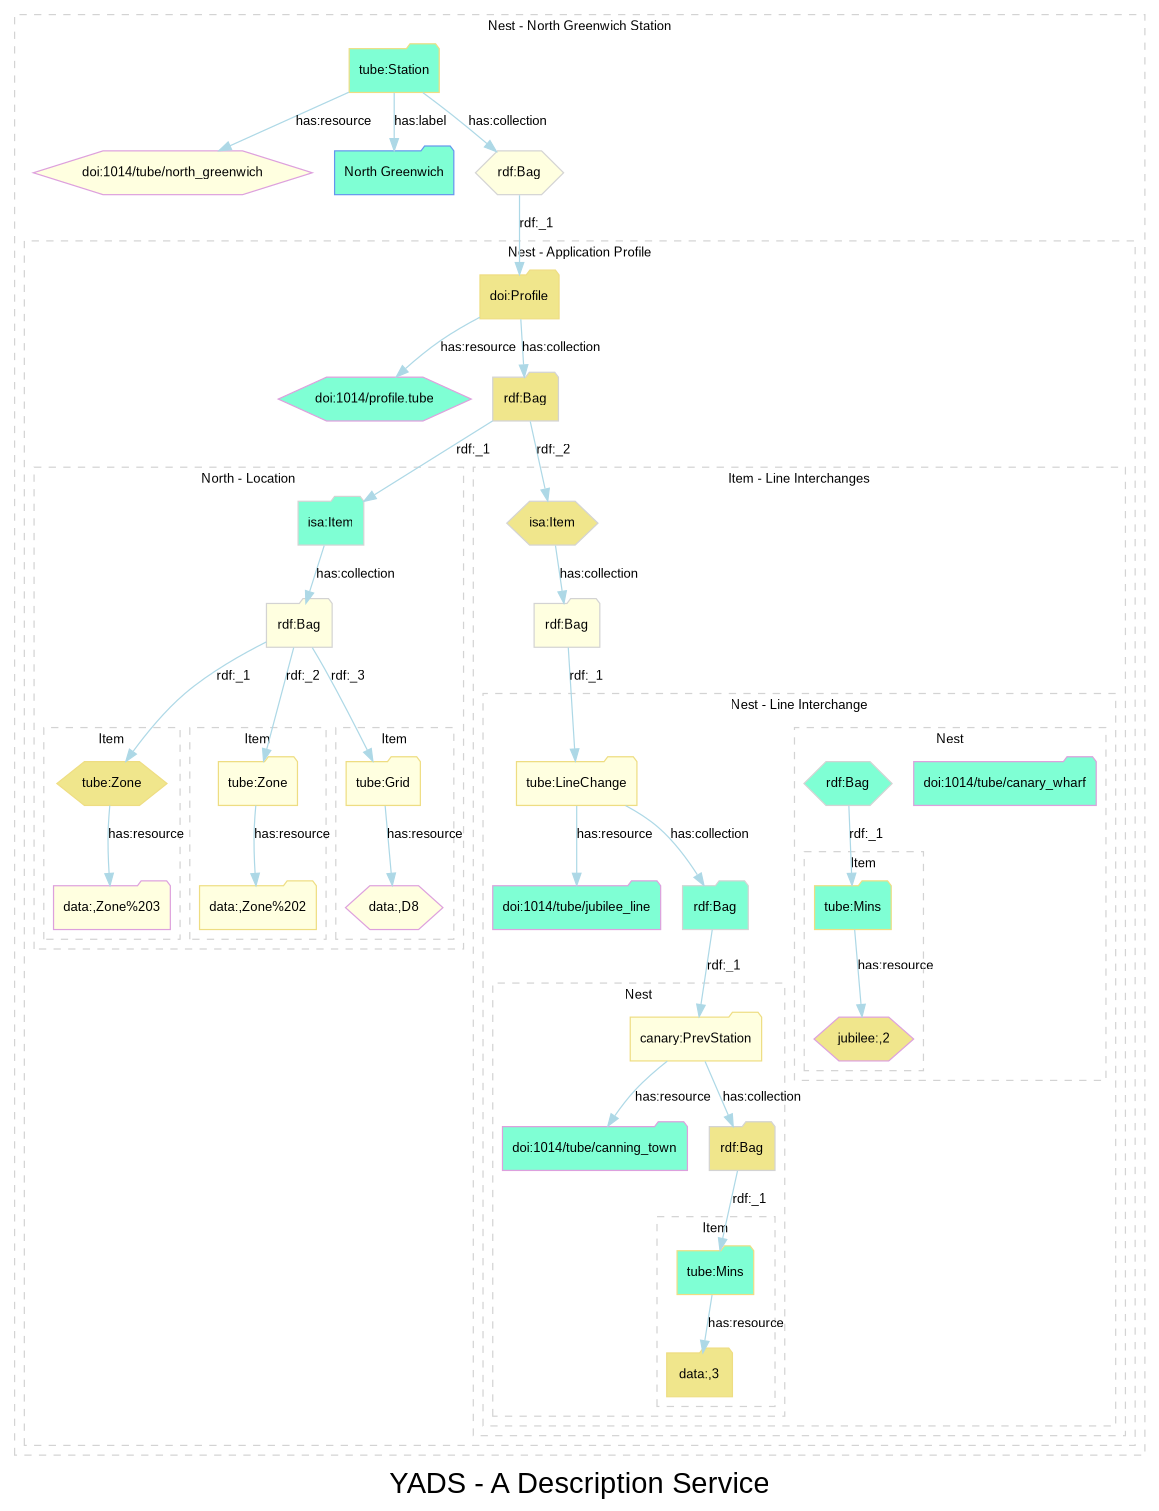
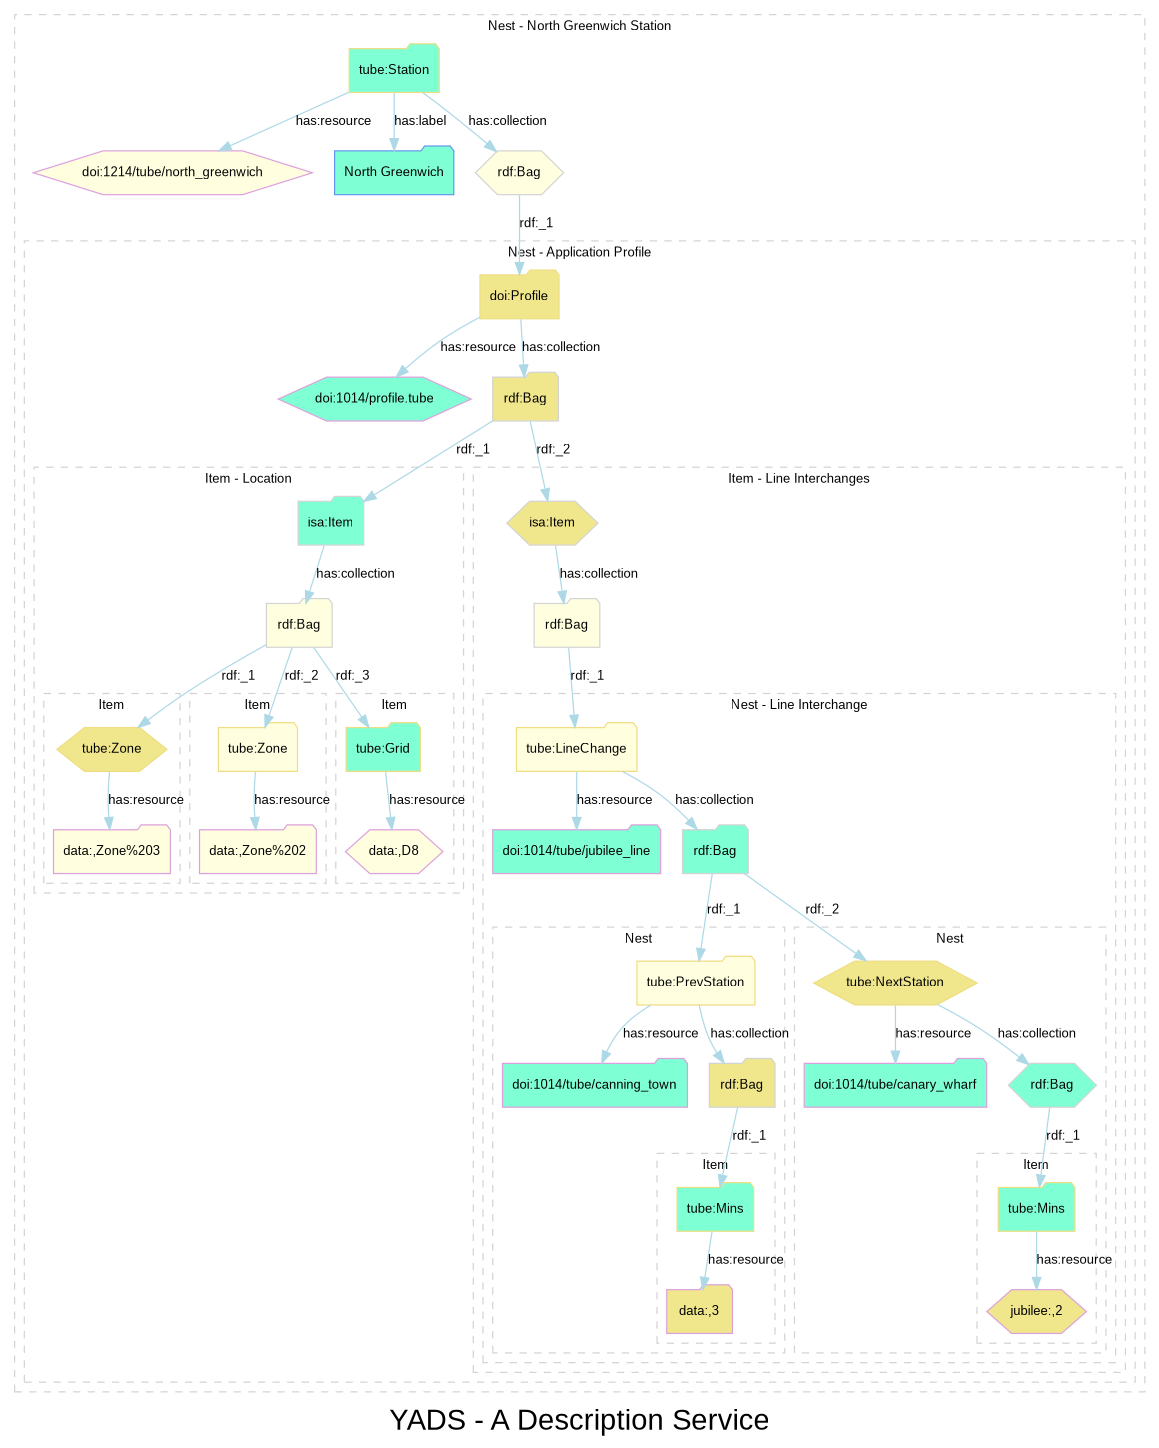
  digraph {
    fontname=arial
    fontsize=24
    label="YADS - A Description Service"
    rankdir=TB
    node [color=lightgoldenrod fillcolor=aquamarine fontcolor=black fontname=arial fontsize=11 shape=folder style=filled]
    edge [color=lightblue fontcolor=black fontname=arial fontsize=11 style=filled]
    n1 [fillcolor=khaki label="tube:Zone" shape=hexagon]
    "data:,Zone%203" [color=plum fillcolor=lightyellow]
    n3 [fillcolor=lightyellow label="tube:Zone"]
-   "data:,Zone%202" [fillcolor=lightyellow]
-   n5 [fillcolor=lightyellow label="tube:Grid"]
+   "data:,Zone%202" [color=plum fillcolor=lightyellow]
+   n5 [label="tube:Grid"]
    "data:,D8" [color=plum fillcolor=lightyellow shape=hexagon]
    n7 [color=lightgrey label="isa:Item"]
    n8 [color=lightgrey fillcolor=lightyellow label="rdf:Bag"]
    n9 [label="tube:Mins"]
-   "data:,3" [fillcolor=khaki]
-   n11 [fillcolor=lightyellow label="canary:PrevStation"]
+   "data:,3" [color=plum fillcolor=khaki]
+   n11 [fillcolor=lightyellow label="tube:PrevStation"]
    "doi:1014/tube/canning_town" [color=plum]
    n13 [color=lightgrey fillcolor=khaki label="rdf:Bag"]
    n14 [label="tube:Mins"]
    n15 [color=plum fillcolor=khaki label="jubilee:,2" shape=hexagon]
+   n16 [fillcolor=khaki label="tube:NextStation" shape=hexagon]
    "doi:1014/tube/canary_wharf" [color=plum]
    n18 [color=lightgrey label="rdf:Bag" shape=hexagon]
    n19 [fillcolor=lightyellow label="tube:LineChange"]
    "doi:1014/tube/jubilee_line" [color=plum]
    n21 [color=lightgrey label="rdf:Bag"]
    n22 [color=lightgrey fillcolor=khaki label="isa:Item" shape=hexagon]
    n23 [color=lightgrey fillcolor=lightyellow label="rdf:Bag"]
    n24 [fillcolor=khaki label="doi:Profile"]
    "doi:1014/profile.tube" [color=plum shape=hexagon]
    n26 [color=lightgrey fillcolor=khaki label="rdf:Bag"]
    n27 [label="tube:Station"]
-   "doi:1014/tube/north_greenwich" [color=plum fillcolor=lightyellow shape=hexagon]
+   "doi:1014/tube/north_greenwich" [color=plum fillcolor=lightyellow shape=hexagon label="doi:1214/tube/north_greenwich"]
    n29 [color=cornflowerblue label="North Greenwich"]
    n30 [color=lightgrey fillcolor=lightyellow label="rdf:Bag" shape=hexagon]
    subgraph cluster_1 {
      color=lightgrey
      fontcolor=black
      fontsize=11
      label="Nest - North Greenwich Station"
      style=dashed
      n27
      "doi:1014/tube/north_greenwich"
      n29
      n30
      subgraph cluster_2 {
        color=lightgrey
        fontcolor=black
        fontsize=11
        label="Nest - Application Profile"
        style=dashed
        n24
        "doi:1014/profile.tube"
        n26
        subgraph cluster_3 {
          color=lightgrey
          fontcolor=black
          fontsize=11
-         label="North - Location"
+         label="Item - Location"
          style=dashed
          n7
          n8
          subgraph cluster_4 {
            color=lightgrey
            fontcolor=black
            fontsize=11
            label=Item
            style=dashed
            n1
            "data:,Zone%203"
          }
          subgraph cluster_5 {
            color=lightgrey
            fontcolor=black
            fontsize=11
            label=Item
            style=dashed
            n3
            "data:,Zone%202"
          }
          subgraph cluster_6 {
            color=lightgrey
            fontcolor=black
            fontsize=11
            label=Item
            style=dashed
            n5
            "data:,D8"
          }
        }
        subgraph cluster_7 {
          color=lightgrey
          fontcolor=black
          fontsize=11
          label="Item - Line Interchanges"
          style=dashed
          n22
          n23
          subgraph cluster_8 {
            color=lightgrey
            fontcolor=black
            fontsize=11
            label="Nest - Line Interchange"
            style=dashed
            n19
            "doi:1014/tube/jubilee_line"
            n21
            subgraph cluster_9 {
              color=lightgrey
              fontcolor=black
              fontsize=11
              label=Nest
              style=dashed
              n11
              "doi:1014/tube/canning_town"
              n13
              subgraph cluster_10 {
                color=lightgrey
                fontcolor=black
                fontsize=11
                label=Item
                style=dashed
                n9
                "data:,3"
              }
            }
            subgraph cluster_11 {
              color=lightgrey
              fontcolor=black
              fontsize=11
              label=Nest
              style=dashed
+             n16
              "doi:1014/tube/canary_wharf"
              n18
              subgraph cluster_12 {
                color=lightgrey
                fontcolor=black
                fontsize=11
                label=Item
                style=dashed
                n14
                n15
              }
            }
          }
        }
      }
    }
    n1 -> "data:,Zone%203" [label="has:resource"]
    n3 -> "data:,Zone%202" [label="has:resource"]
    n5 -> "data:,D8" [label="has:resource"]
    n7 -> n8 [label="has:collection"]
    n8 -> n1 [label="rdf:_1"]
    n8 -> n3 [label="rdf:_2"]
    n8 -> n5 [label="rdf:_3"]
    n9 -> "data:,3" [label="has:resource"]
    n11 -> "doi:1014/tube/canning_town" [label="has:resource"]
    n11 -> n13 [label="has:collection"]
    n13 -> n9 [label="rdf:_1"]
    n14 -> n15 [label="has:resource"]
+   n16 -> "doi:1014/tube/canary_wharf" [label="has:resource"]
+   n16 -> n18 [label="has:collection"]
    n18 -> n14 [label="rdf:_1"]
    n19 -> "doi:1014/tube/jubilee_line" [label="has:resource"]
    n19 -> n21 [label="has:collection"]
    n21 -> n11 [label="rdf:_1"]
+   n21 -> n16 [label="rdf:_2"]
    n22 -> n23 [label="has:collection"]
    n23 -> n19 [label="rdf:_1"]
    n24 -> "doi:1014/profile.tube" [label="has:resource"]
    n24 -> n26 [label="has:collection"]
    n26 -> n7 [label="rdf:_1"]
    n26 -> n22 [label="rdf:_2"]
    n27 -> "doi:1014/tube/north_greenwich" [label="has:resource"]
    n27 -> n29 [label="has:label"]
    n27 -> n30 [label="has:collection"]
    n30 -> n24 [label="rdf:_1"]
  }
